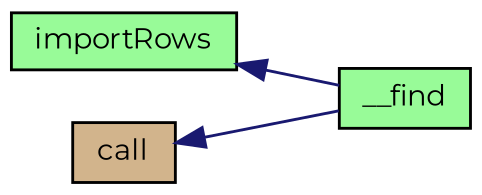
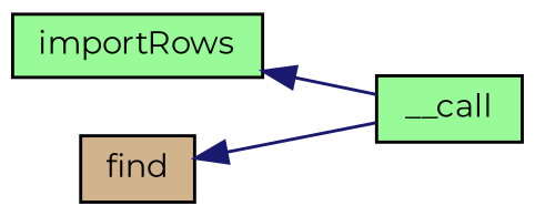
  digraph {
    fontname=Montserrat
    rankdir=LR
    node [color=black fillcolor=palegreen fontname=Montserrat fontsize=10 shape=record style=filled]
    edge [color=midnightblue dir=back fontname=Montserrat fontsize=10 labelfontname=Helvetica labelfontsize=10 style=solid]
    n1 [fontcolor=black height=0.2 label=importRows width=0.4]
-   n2 [height=0.2 label=__find width=0.4]
-   n3 [fillcolor=tan height=0.2 label=call width=0.4]
+   n2 [height=0.2 label=__call width=0.4]
+   n3 [fillcolor=tan height=0.2 label=find width=0.4]
    n1 -> n2
    n3 -> n2
  }
